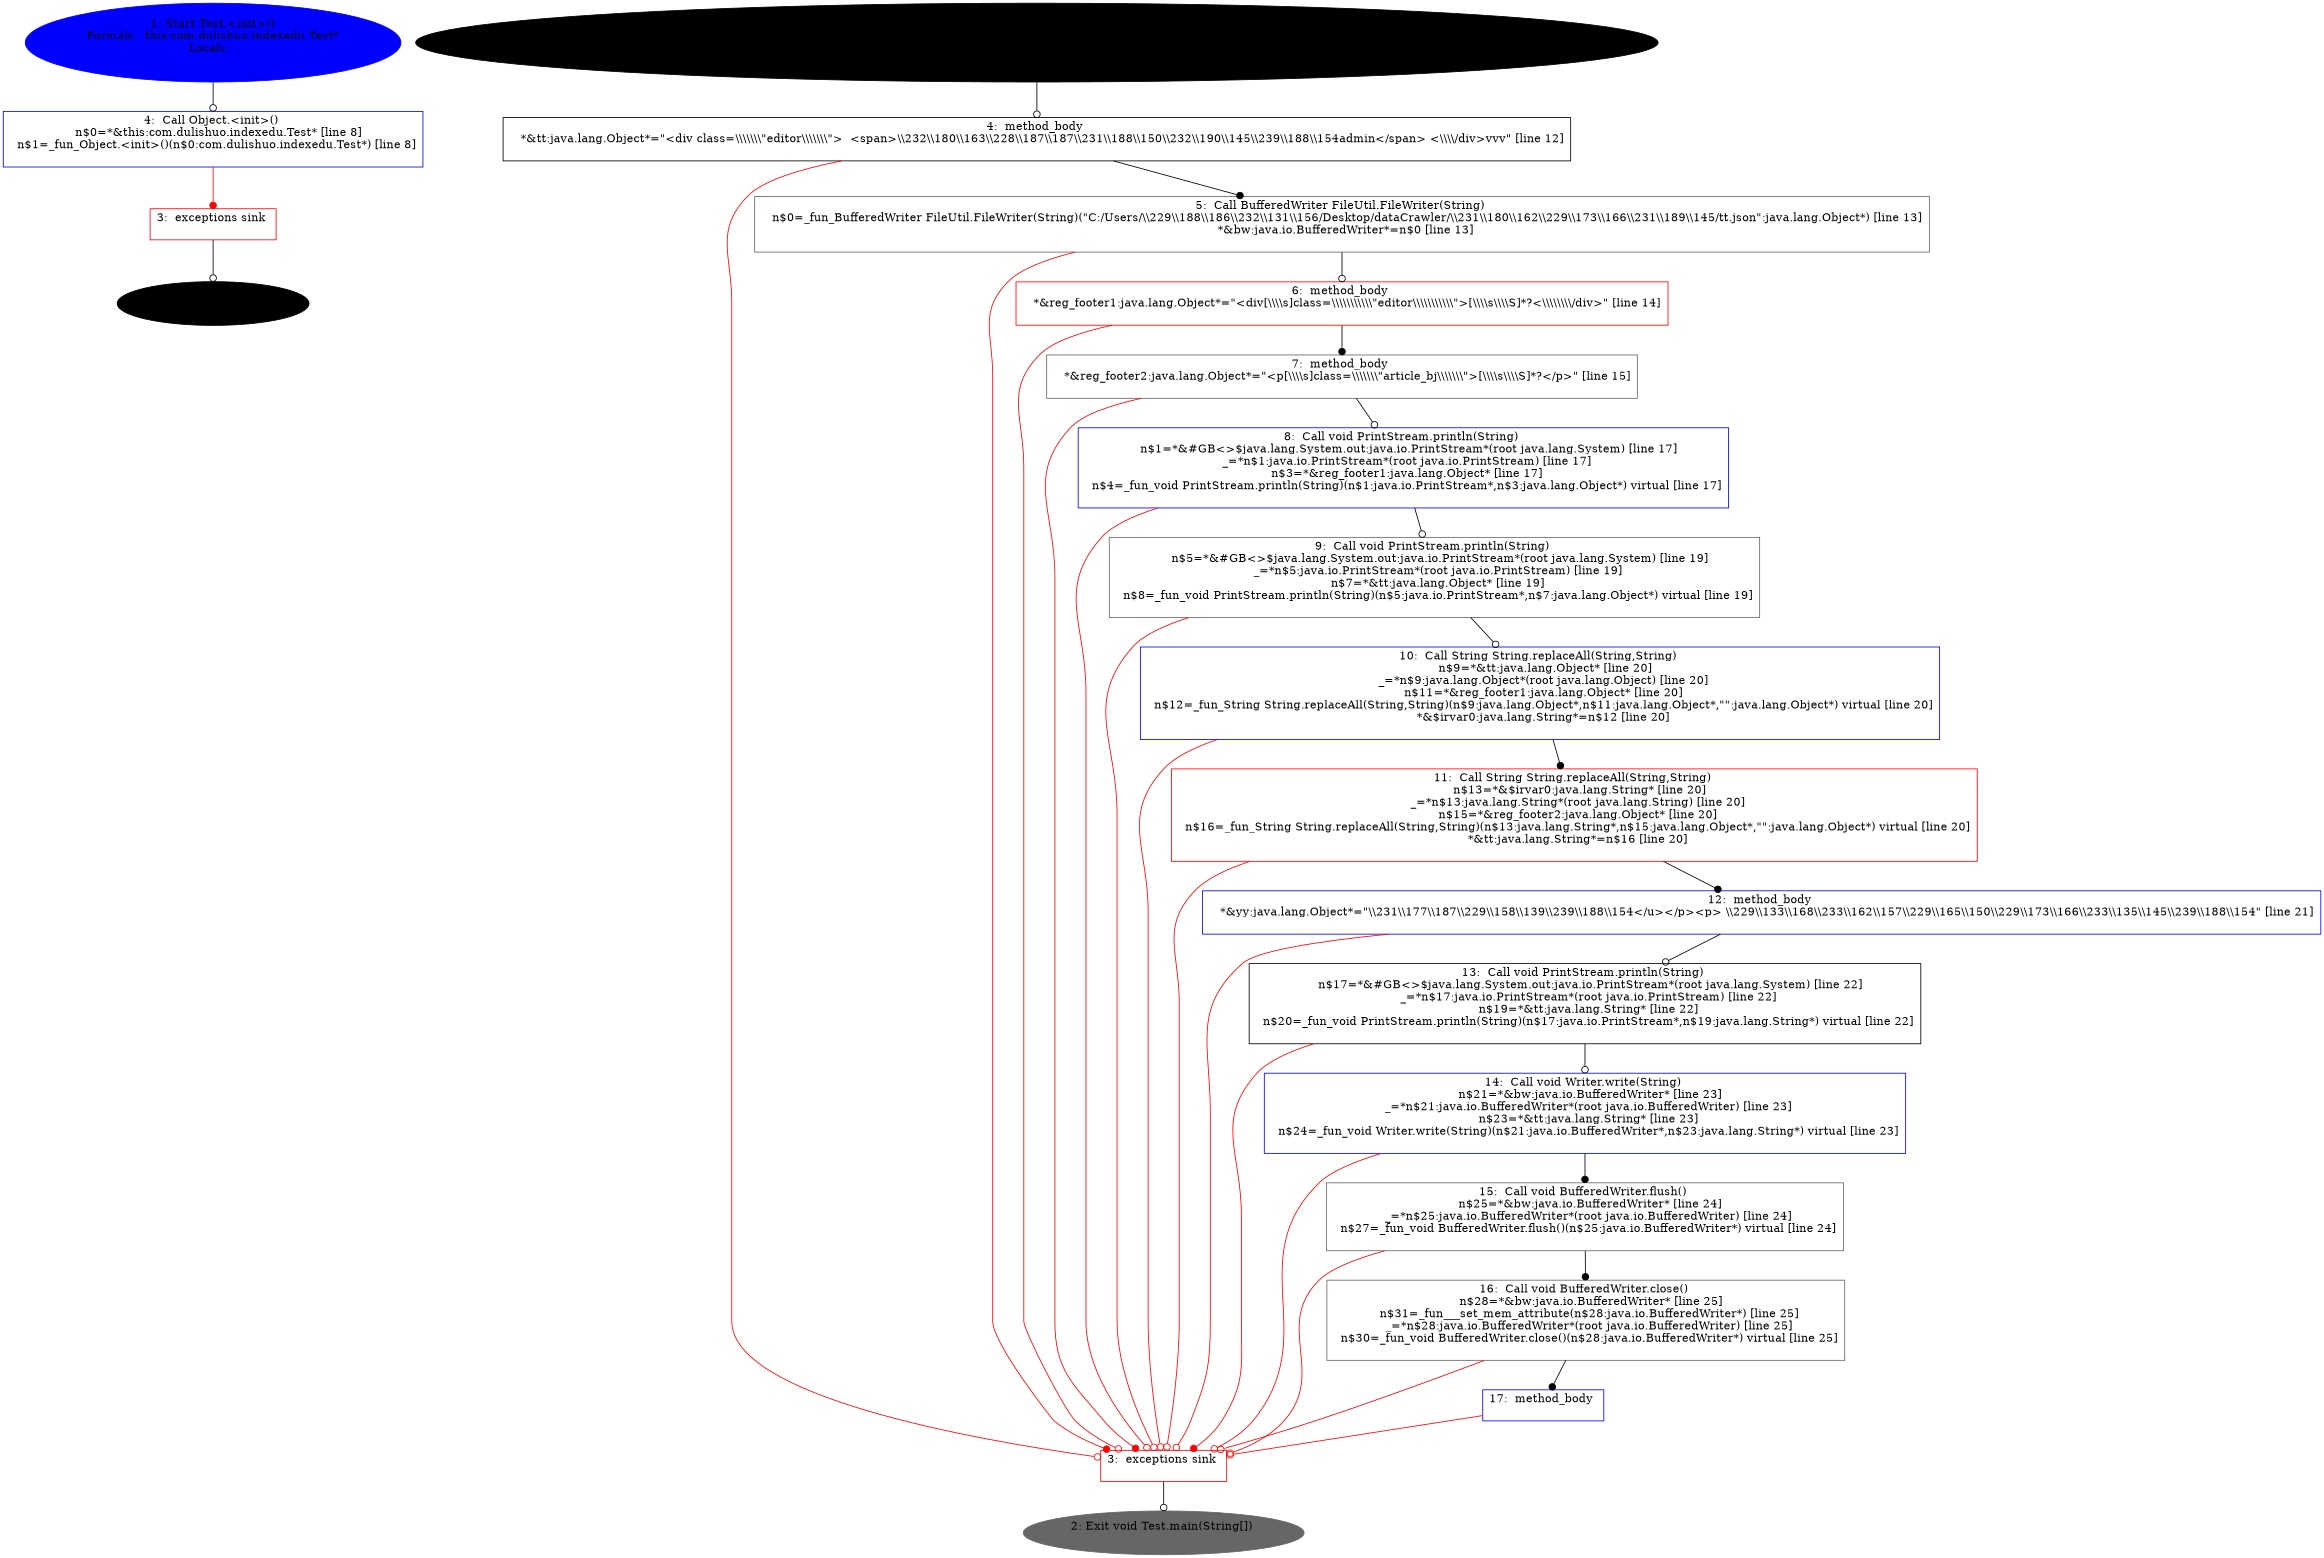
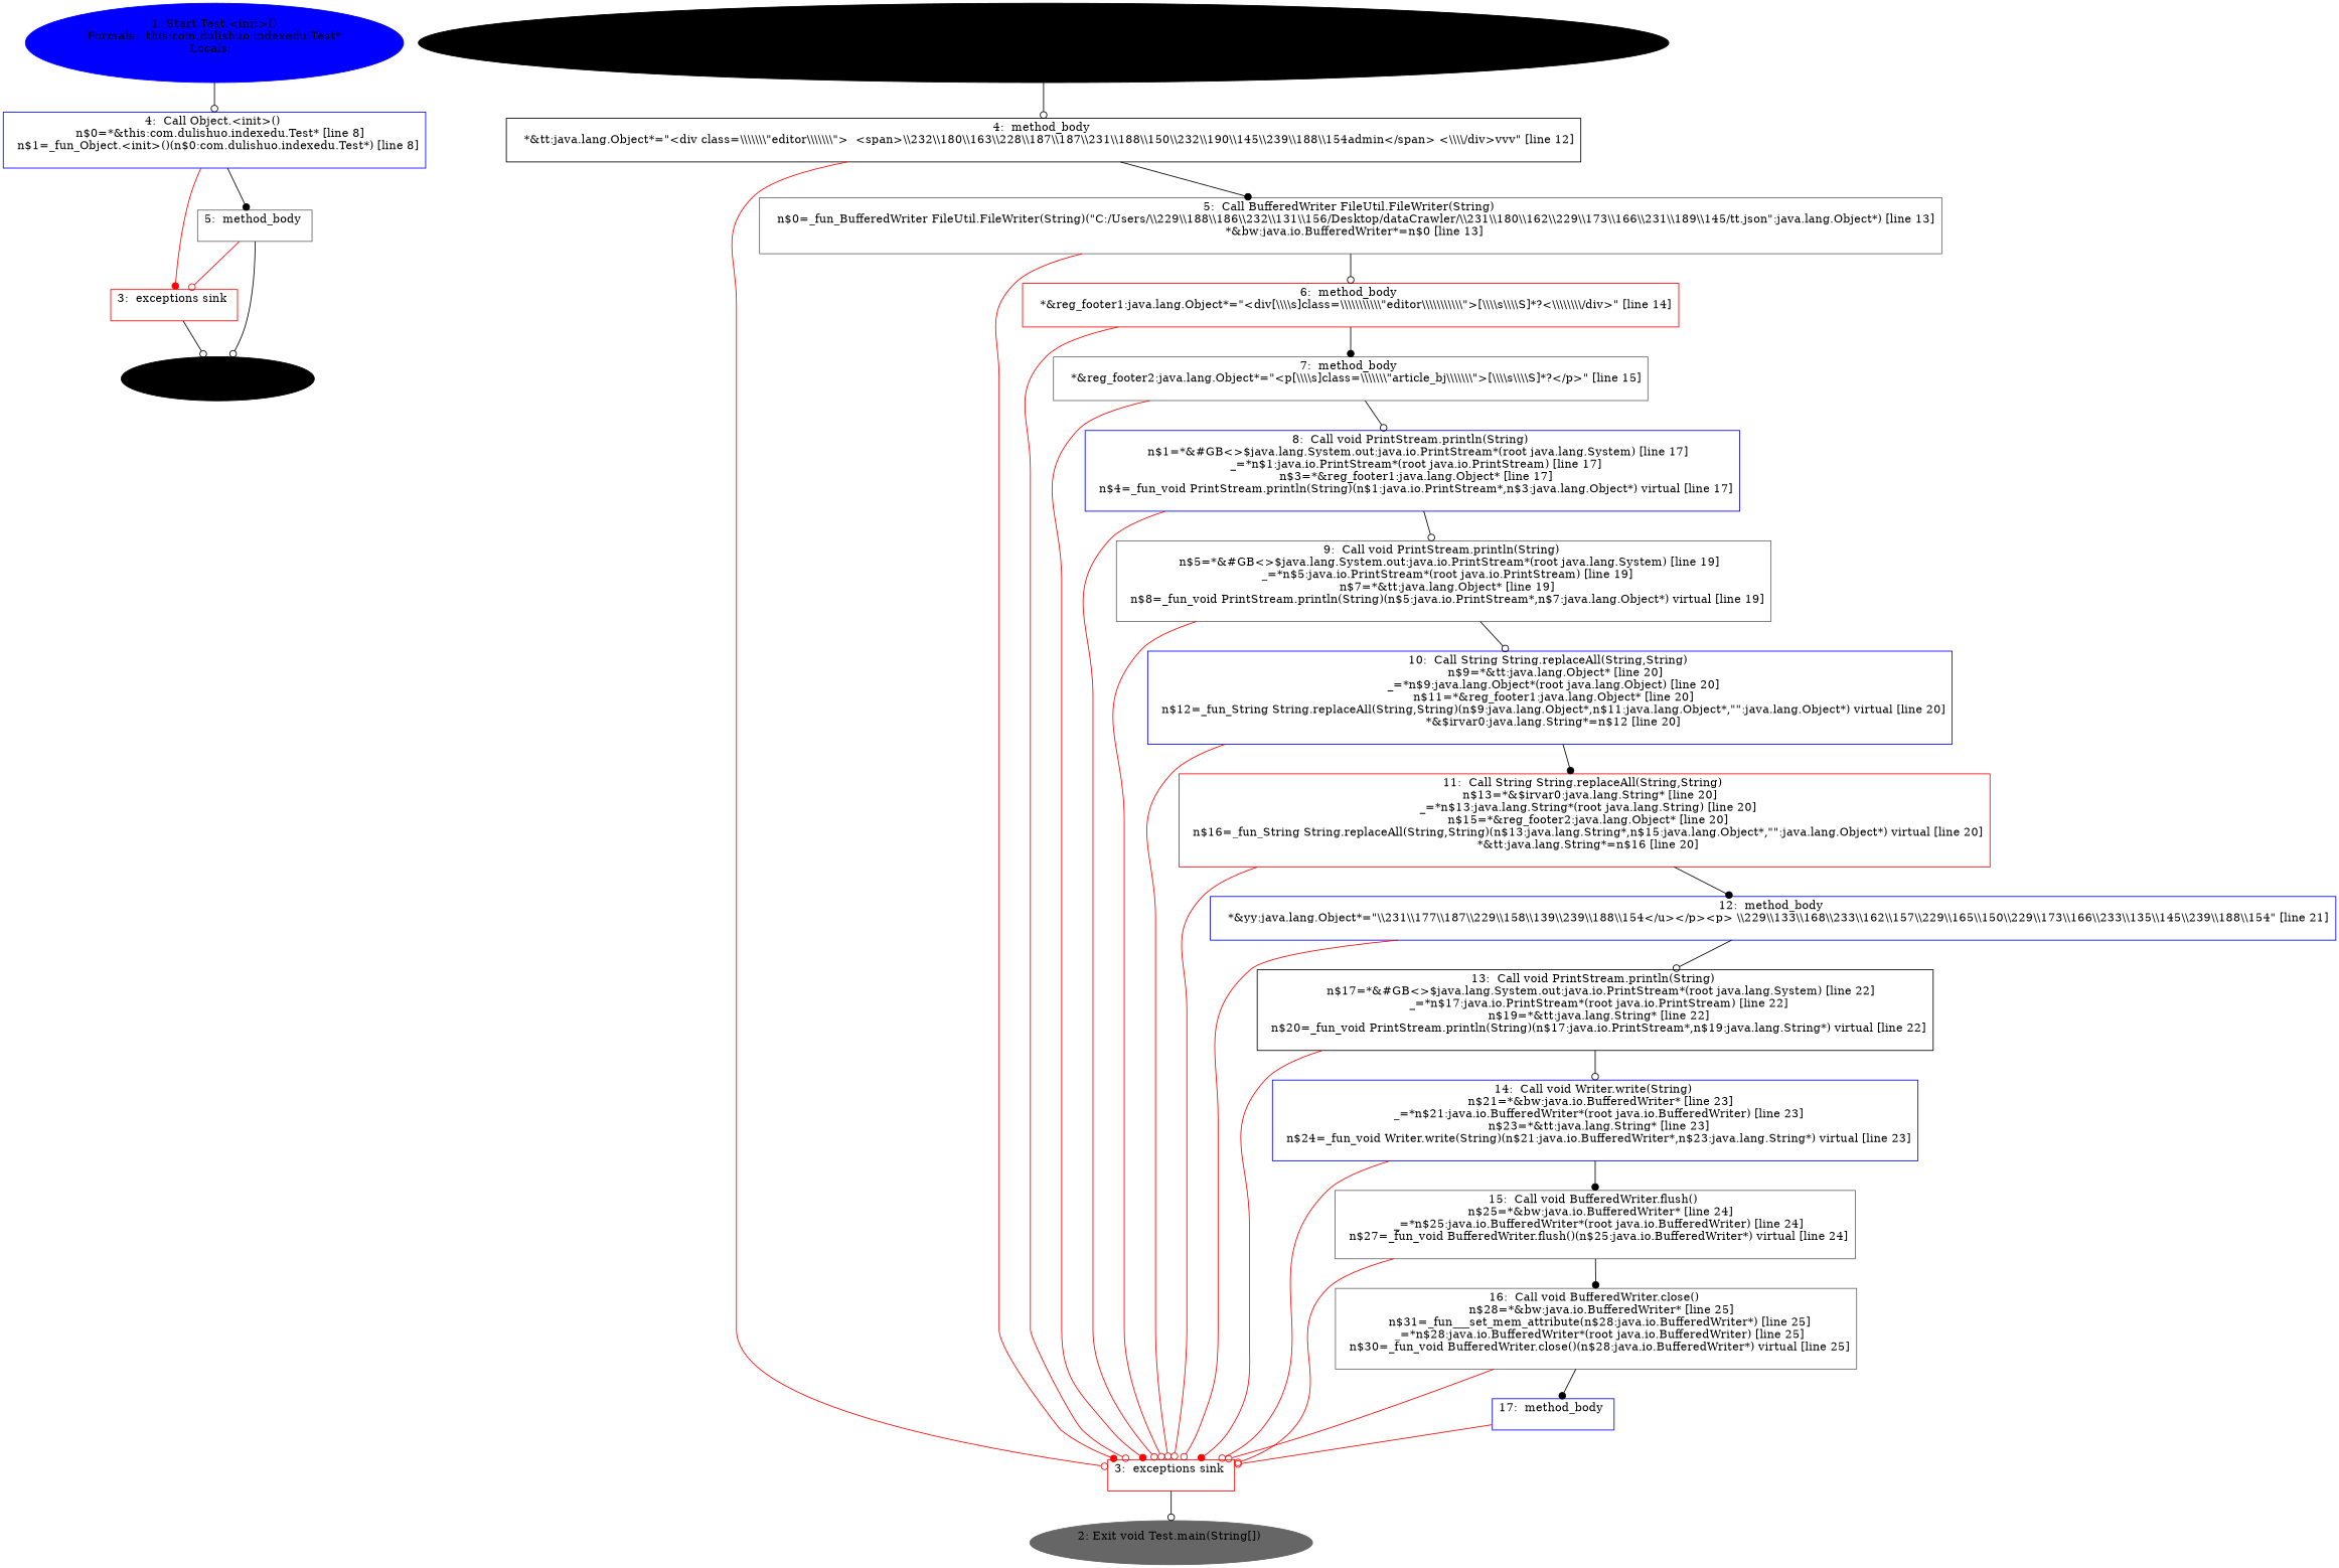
  digraph {
    node [color=blue shape=box]
    edge [arrowhead=odot]
    n1 [label="1: Start Test.<init>()\nFormals:  this:com.dulishuo.indexedu.Test*\nLocals:  \n  " style=filled shape=""]
    n2 [label="4:  Call Object.<init>() \n   n$0=*&this:com.dulishuo.indexedu.Test* [line 8]\n  n$1=_fun_Object.<init>()(n$0:com.dulishuo.indexedu.Test*) [line 8]\n "]
    n3 [color=red label="3:  exceptions sink \n  "]
+   n4 [color=gray40 label="5:  method_body \n  "]
    n5 [color=black label="2: Exit Test.<init>() \n  " style=filled shape=""]
    n6 [color=black label="1: Start void Test.main(String[])\nFormals:  args:java.lang.String*[_*_](*)\nLocals:  $irvar0:void yy:java.lang.String* reg_footer2:java.lang.String* reg_footer1:java.lang.String* bw:java.io.BufferedWriter* tt:java.lang.String* \n  " style=filled shape=""]
    n7 [color=black label="4:  method_body \n   *&tt:java.lang.Object*=\"<div class=\\\\\\\\\\\\\\\"editor\\\\\\\\\\\\\\\">  <span>\\\\232\\\\180\\\\163\\\\228\\\\187\\\\187\\\\231\\\\188\\\\150\\\\232\\\\190\\\\145\\\\239\\\\188\\\\154admin</span> <\\\\\\\\/div>vvv\" [line 12]\n "]
    n8 [color=red label="3:  exceptions sink \n  "]
    n9 [color=gray40 label="5:  Call BufferedWriter FileUtil.FileWriter(String) \n   n$0=_fun_BufferedWriter FileUtil.FileWriter(String)(\"C:/Users/\\\\229\\\\188\\\\186\\\\232\\\\131\\\\156/Desktop/dataCrawler/\\\\231\\\\180\\\\162\\\\229\\\\173\\\\166\\\\231\\\\189\\\\145/tt.json\":java.lang.Object*) [line 13]\n  *&bw:java.io.BufferedWriter*=n$0 [line 13]\n "]
    n10 [color=gray40 label="2: Exit void Test.main(String[]) \n  " style=filled shape=""]
    n11 [color=red label="6:  method_body \n   *&reg_footer1:java.lang.Object*=\"<div[\\\\\\\\s]class=\\\\\\\\\\\\\\\\\\\\\\\"editor\\\\\\\\\\\\\\\\\\\\\\\">[\\\\\\\\s\\\\\\\\S]*?<\\\\\\\\\\\\\\\\/div>\" [line 14]\n "]
    n12 [color=gray40 label="7:  method_body \n   *&reg_footer2:java.lang.Object*=\"<p[\\\\\\\\s]class=\\\\\\\\\\\\\\\"article_bj\\\\\\\\\\\\\\\">[\\\\\\\\s\\\\\\\\S]*?</p>\" [line 15]\n "]
    n13 [label="8:  Call void PrintStream.println(String) \n   n$1=*&#GB<>$java.lang.System.out:java.io.PrintStream*(root java.lang.System) [line 17]\n  _=*n$1:java.io.PrintStream*(root java.io.PrintStream) [line 17]\n  n$3=*&reg_footer1:java.lang.Object* [line 17]\n  n$4=_fun_void PrintStream.println(String)(n$1:java.io.PrintStream*,n$3:java.lang.Object*) virtual [line 17]\n "]
    n14 [color=gray40 label="9:  Call void PrintStream.println(String) \n   n$5=*&#GB<>$java.lang.System.out:java.io.PrintStream*(root java.lang.System) [line 19]\n  _=*n$5:java.io.PrintStream*(root java.io.PrintStream) [line 19]\n  n$7=*&tt:java.lang.Object* [line 19]\n  n$8=_fun_void PrintStream.println(String)(n$5:java.io.PrintStream*,n$7:java.lang.Object*) virtual [line 19]\n "]
    n15 [label="10:  Call String String.replaceAll(String,String) \n   n$9=*&tt:java.lang.Object* [line 20]\n  _=*n$9:java.lang.Object*(root java.lang.Object) [line 20]\n  n$11=*&reg_footer1:java.lang.Object* [line 20]\n  n$12=_fun_String String.replaceAll(String,String)(n$9:java.lang.Object*,n$11:java.lang.Object*,\"\":java.lang.Object*) virtual [line 20]\n  *&$irvar0:java.lang.String*=n$12 [line 20]\n "]
    n16 [color=red label="11:  Call String String.replaceAll(String,String) \n   n$13=*&$irvar0:java.lang.String* [line 20]\n  _=*n$13:java.lang.String*(root java.lang.String) [line 20]\n  n$15=*&reg_footer2:java.lang.Object* [line 20]\n  n$16=_fun_String String.replaceAll(String,String)(n$13:java.lang.String*,n$15:java.lang.Object*,\"\":java.lang.Object*) virtual [line 20]\n  *&tt:java.lang.String*=n$16 [line 20]\n "]
    n17 [label="12:  method_body \n   *&yy:java.lang.Object*=\"\\\\231\\\\177\\\\187\\\\229\\\\158\\\\139\\\\239\\\\188\\\\154</u></p><p> \\\\229\\\\133\\\\168\\\\233\\\\162\\\\157\\\\229\\\\165\\\\150\\\\229\\\\173\\\\166\\\\233\\\\135\\\\145\\\\239\\\\188\\\\154\" [line 21]\n "]
    n18 [color=black label="13:  Call void PrintStream.println(String) \n   n$17=*&#GB<>$java.lang.System.out:java.io.PrintStream*(root java.lang.System) [line 22]\n  _=*n$17:java.io.PrintStream*(root java.io.PrintStream) [line 22]\n  n$19=*&tt:java.lang.String* [line 22]\n  n$20=_fun_void PrintStream.println(String)(n$17:java.io.PrintStream*,n$19:java.lang.String*) virtual [line 22]\n "]
    n19 [label="14:  Call void Writer.write(String) \n   n$21=*&bw:java.io.BufferedWriter* [line 23]\n  _=*n$21:java.io.BufferedWriter*(root java.io.BufferedWriter) [line 23]\n  n$23=*&tt:java.lang.String* [line 23]\n  n$24=_fun_void Writer.write(String)(n$21:java.io.BufferedWriter*,n$23:java.lang.String*) virtual [line 23]\n "]
    n20 [color=gray40 label="15:  Call void BufferedWriter.flush() \n   n$25=*&bw:java.io.BufferedWriter* [line 24]\n  _=*n$25:java.io.BufferedWriter*(root java.io.BufferedWriter) [line 24]\n  n$27=_fun_void BufferedWriter.flush()(n$25:java.io.BufferedWriter*) virtual [line 24]\n "]
    n21 [color=gray40 label="16:  Call void BufferedWriter.close() \n   n$28=*&bw:java.io.BufferedWriter* [line 25]\n  n$31=_fun___set_mem_attribute(n$28:java.io.BufferedWriter*) [line 25]\n  _=*n$28:java.io.BufferedWriter*(root java.io.BufferedWriter) [line 25]\n  n$30=_fun_void BufferedWriter.close()(n$28:java.io.BufferedWriter*) virtual [line 25]\n "]
    n22 [label="17:  method_body \n  "]
    n1 -> n2
    n2 -> n3 [arrowhead=dot color=red]
+   n2 -> n4 [arrowhead=dot]
    n3 -> n5
+   n4 -> n3 [color=red]
+   n4 -> n5
    n6 -> n7
    n7 -> n8 [color=red]
    n7 -> n9 [arrowhead=dot]
    n8 -> n10
    n9 -> n8 [arrowhead=dot color=red]
    n9 -> n11
    n11 -> n8 [color=red]
    n11 -> n12 [arrowhead=dot]
    n12 -> n8 [arrowhead=dot color=red]
    n12 -> n13
    n13 -> n8 [color=red]
    n13 -> n14
    n14 -> n8 [color=red]
    n14 -> n15
    n15 -> n8 [color=red]
    n15 -> n16 [arrowhead=dot]
    n16 -> n8 [color=red]
    n16 -> n17 [arrowhead=dot]
    n17 -> n8 [color=red]
    n17 -> n18
    n18 -> n8 [arrowhead=dot color=red]
    n18 -> n19
    n19 -> n8 [color=red]
    n19 -> n20 [arrowhead=dot]
    n20 -> n8 [color=red]
    n20 -> n21 [arrowhead=dot]
    n21 -> n8 [color=red]
    n21 -> n22 [arrowhead=dot]
    n22 -> n8 [color=red]
  }
